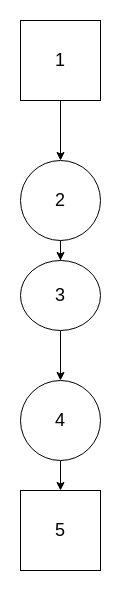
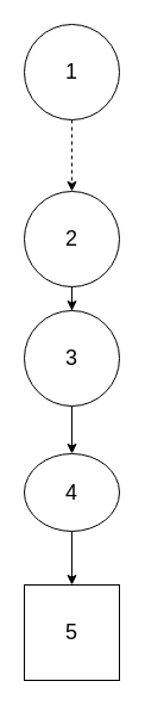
  <mxCell id="0" />
  <mxCell id="1" parent="0" />
- <mxCell id="2" style="edgeStyle=orthogonalEdgeStyle;rounded=0;orthogonalLoop=1;jettySize=auto;html=1;entryX=0.5;entryY=0;entryDx=0;entryDy=0;" edge="1" parent="1" source="3" target="5"><mxGeometry relative="1" as="geometry" /></mxCell>
- <mxCell id="3" value="&lt;font style=&quot;font-size: 18px;&quot;&gt;1&lt;/font&gt;" style="whiteSpace=wrap;html=1;aspect=fixed;rounded=0;" vertex="1" parent="1"><mxGeometry x="20" width="80" height="80" as="geometry" y="20" /></mxCell>
+ <mxCell id="2" style="edgeStyle=orthogonalEdgeStyle;rounded=0;orthogonalLoop=1;jettySize=auto;html=1;entryX=0.5;entryY=0;entryDx=0;entryDy=0;dashed=1;" edge="1" parent="1" source="3" target="5"><mxGeometry relative="1" as="geometry" /></mxCell>
+ <mxCell id="3" value="&lt;font style=&quot;font-size: 18px;&quot;&gt;1&lt;/font&gt;" style="ellipse;whiteSpace=wrap;html=1;aspect=fixed;" vertex="1" parent="1"><mxGeometry x="20" width="80" height="80" as="geometry" y="20" /></mxCell>
  <mxCell id="4" style="edgeStyle=orthogonalEdgeStyle;rounded=0;orthogonalLoop=1;jettySize=auto;html=1;entryX=0.5;entryY=0;entryDx=0;entryDy=0;" edge="1" parent="1" source="5" target="7"><mxGeometry relative="1" as="geometry" /></mxCell>
  <mxCell id="5" value="&lt;font style=&quot;font-size: 18px;&quot;&gt;2&lt;/font&gt;" style="ellipse;whiteSpace=wrap;html=1;aspect=fixed;" vertex="1" parent="1"><mxGeometry x="20" y="160" width="80" height="80" as="geometry" /></mxCell>
  <mxCell id="6" style="edgeStyle=orthogonalEdgeStyle;rounded=0;orthogonalLoop=1;jettySize=auto;html=1;" edge="1" parent="1" source="7" target="9"><mxGeometry relative="1" as="geometry" /></mxCell>
- <mxCell id="7" value="&lt;font style=&quot;font-size: 18px;&quot;&gt;3&lt;/font&gt;" style="ellipse;whiteSpace=wrap;html=1;aspect=fixed;" vertex="1" parent="1"><mxGeometry x="20" y="260" width="80" height="70" as="geometry" /></mxCell>
+ <mxCell id="7" value="&lt;font style=&quot;font-size: 18px;&quot;&gt;3&lt;/font&gt;" style="ellipse;whiteSpace=wrap;html=1;aspect=fixed;" vertex="1" parent="1"><mxGeometry x="20" y="260" width="80" height="80" as="geometry" /></mxCell>
  <mxCell id="8" style="edgeStyle=orthogonalEdgeStyle;rounded=0;orthogonalLoop=1;jettySize=auto;html=1;" edge="1" parent="1" source="9" target="10"><mxGeometry relative="1" as="geometry" /></mxCell>
- <mxCell id="9" value="&lt;font style=&quot;font-size: 18px;&quot;&gt;4&lt;/font&gt;" style="ellipse;whiteSpace=wrap;html=1;aspect=fixed;" vertex="1" parent="1"><mxGeometry x="20" y="380" width="80" height="80" as="geometry" /></mxCell>
+ <mxCell id="9" value="&lt;font style=&quot;font-size: 18px;&quot;&gt;4&lt;/font&gt;" style="ellipse;whiteSpace=wrap;html=1;aspect=fixed;" vertex="1" parent="1"><mxGeometry x="20" y="380" width="80" height="65" as="geometry" /></mxCell>
  <mxCell id="10" value="&lt;font style=&quot;font-size: 18px;&quot;&gt;5&lt;/font&gt;" style="whiteSpace=wrap;html=1;aspect=fixed;rounded=0;" vertex="1" parent="1"><mxGeometry x="20" y="490" width="80" height="80" as="geometry" /></mxCell>
